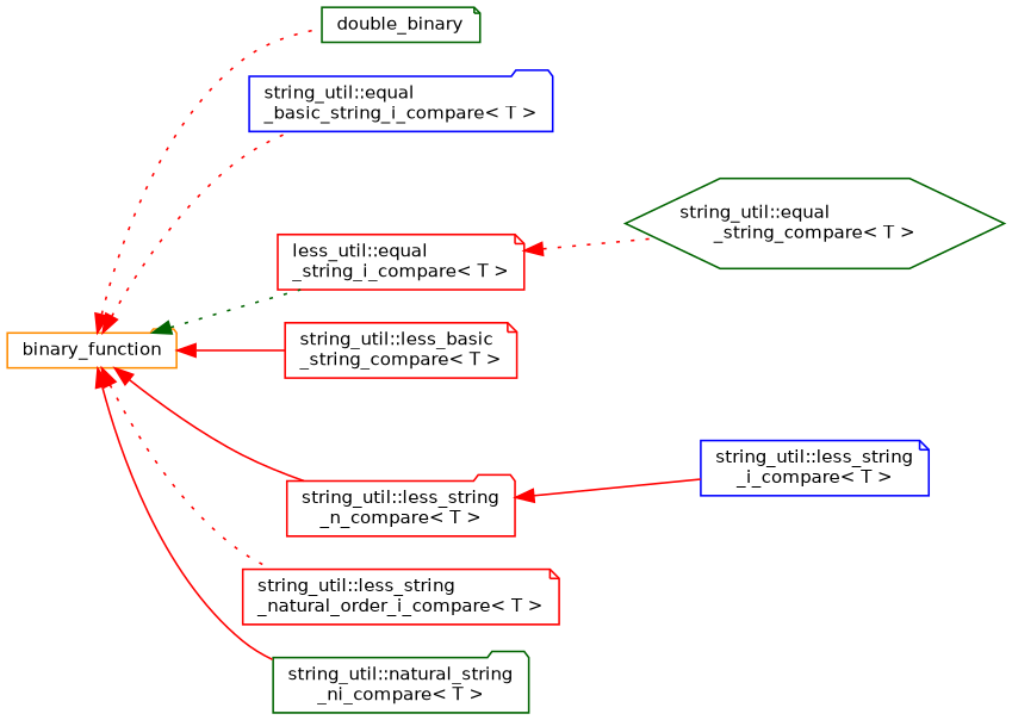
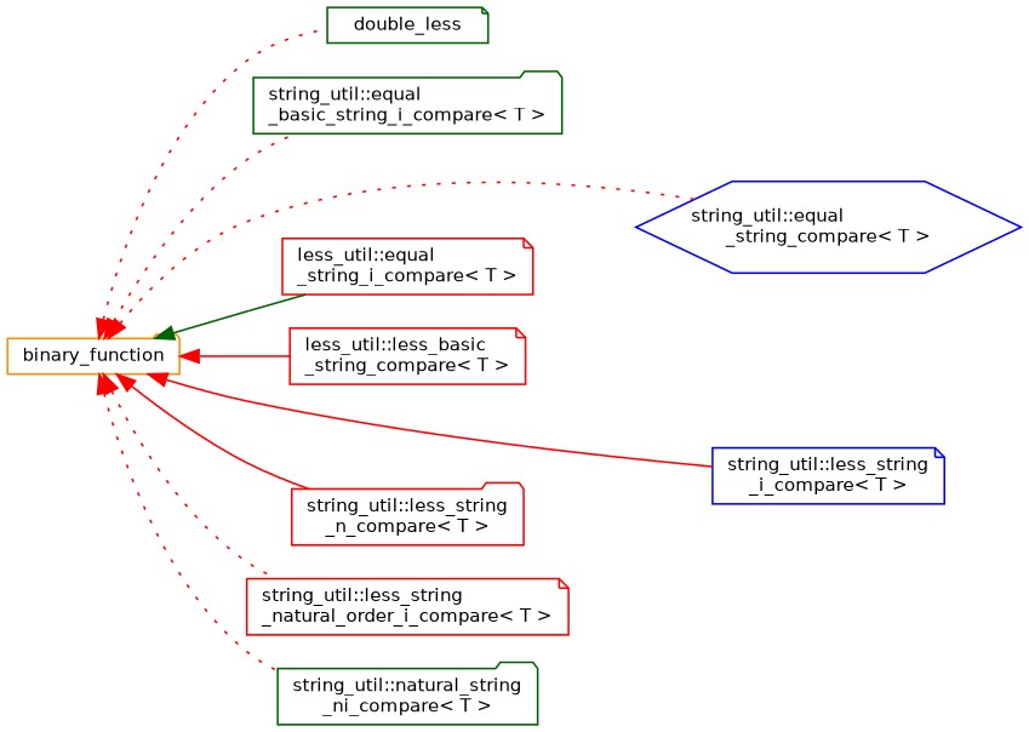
  digraph {
    rankdir=LR
    node [color=red fillcolor=white fontname=Helvetica fontsize=10 shape=note style=filled]
    edge [color=red dir=back fontname=Helvetica fontsize=10 labelfontname=Helvetica labelfontsize=10 style=dotted]
    n1 [color=darkorange height=0.2 label=binary_function shape=folder width=0.4]
-   n2 [color=darkgreen height=0.2 label=double_binary width=0.4]
-   n3 [color=blue height=0.2 label="string_util::equal\l_basic_string_i_compare\< T \>" shape=folder width=0.4]
-   n4 [color=darkgreen height=0.2 label="string_util::equal\l_string_compare\< T \>" shape=hexagon width=0.4]
+   n2 [color=darkgreen height=0.2 label=double_less width=0.4]
+   n3 [color=darkgreen height=0.2 label="string_util::equal\l_basic_string_i_compare\< T \>" shape=folder width=0.4]
+   n4 [color=blue height=0.2 label="string_util::equal\l_string_compare\< T \>" shape=hexagon width=0.4]
    n5 [height=0.2 label="less_util::equal\l_string_i_compare\< T \>" width=0.4]
-   n6 [height=0.2 label="string_util::less_basic\l_string_compare\< T \>" width=0.4]
+   n6 [height=0.2 label="less_util::less_basic\l_string_compare\< T \>" width=0.4]
    n7 [color=blue height=0.2 label="string_util::less_string\l_i_compare\< T \>" width=0.4]
    n8 [height=0.2 label="string_util::less_string\l_n_compare\< T \>" shape=folder width=0.4]
    n9 [height=0.2 label="string_util::less_string\l_natural_order_i_compare\< T \>" width=0.4]
    n10 [color=darkgreen height=0.2 label="string_util::natural_string\l_ni_compare\< T \>" shape=folder width=0.4]
    n1 -> n2
    n1 -> n3
-   n5 -> n4
-   n1 -> n5 [color=darkgreen]
+   n1 -> n4
+   n1 -> n5 [color=darkgreen style=solid]
    n1 -> n6 [style=solid]
-   n8 -> n7 [style=solid]
+   n1 -> n7 [style=solid]
    n1 -> n8 [style=solid]
    n1 -> n9
-   n1 -> n10 [style=solid]
+   n1 -> n10
  }
